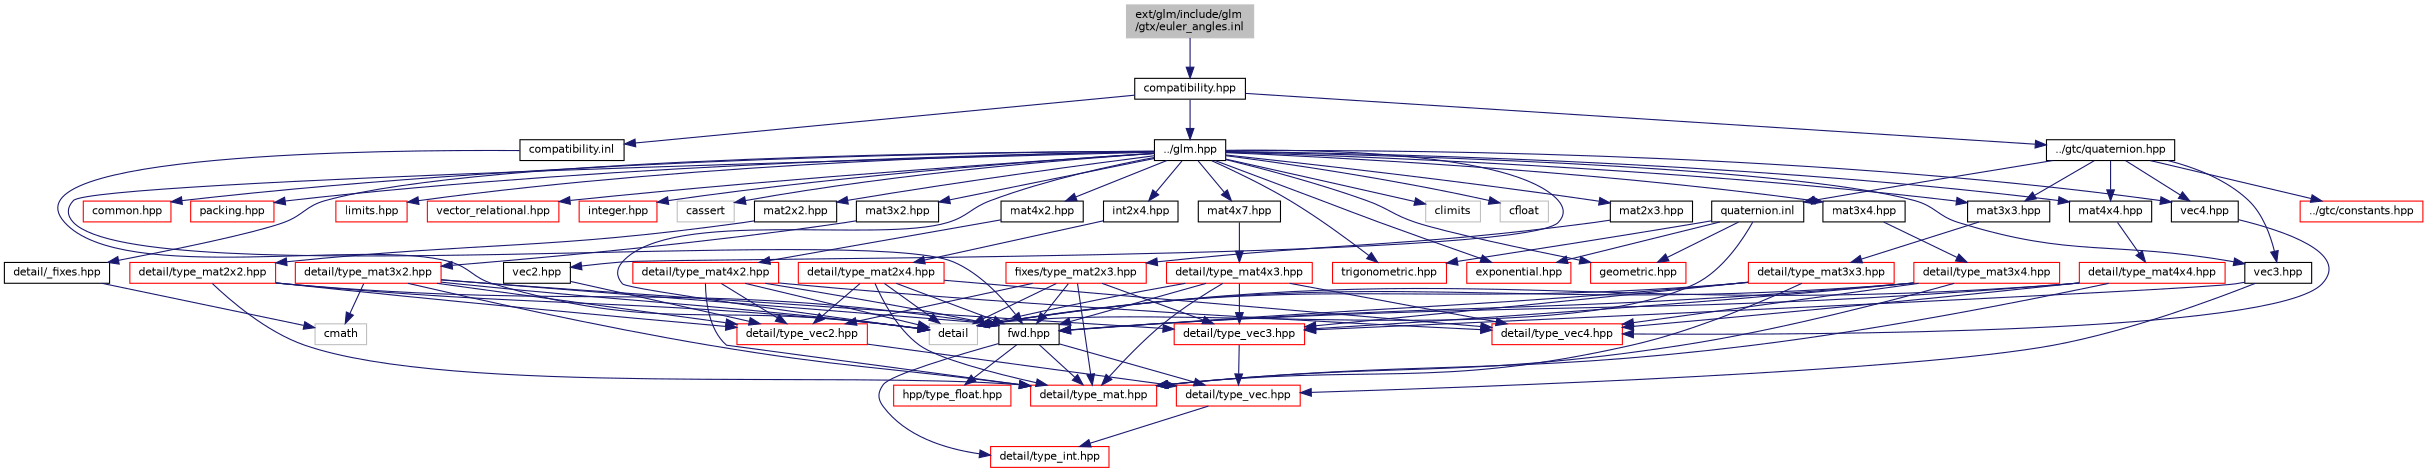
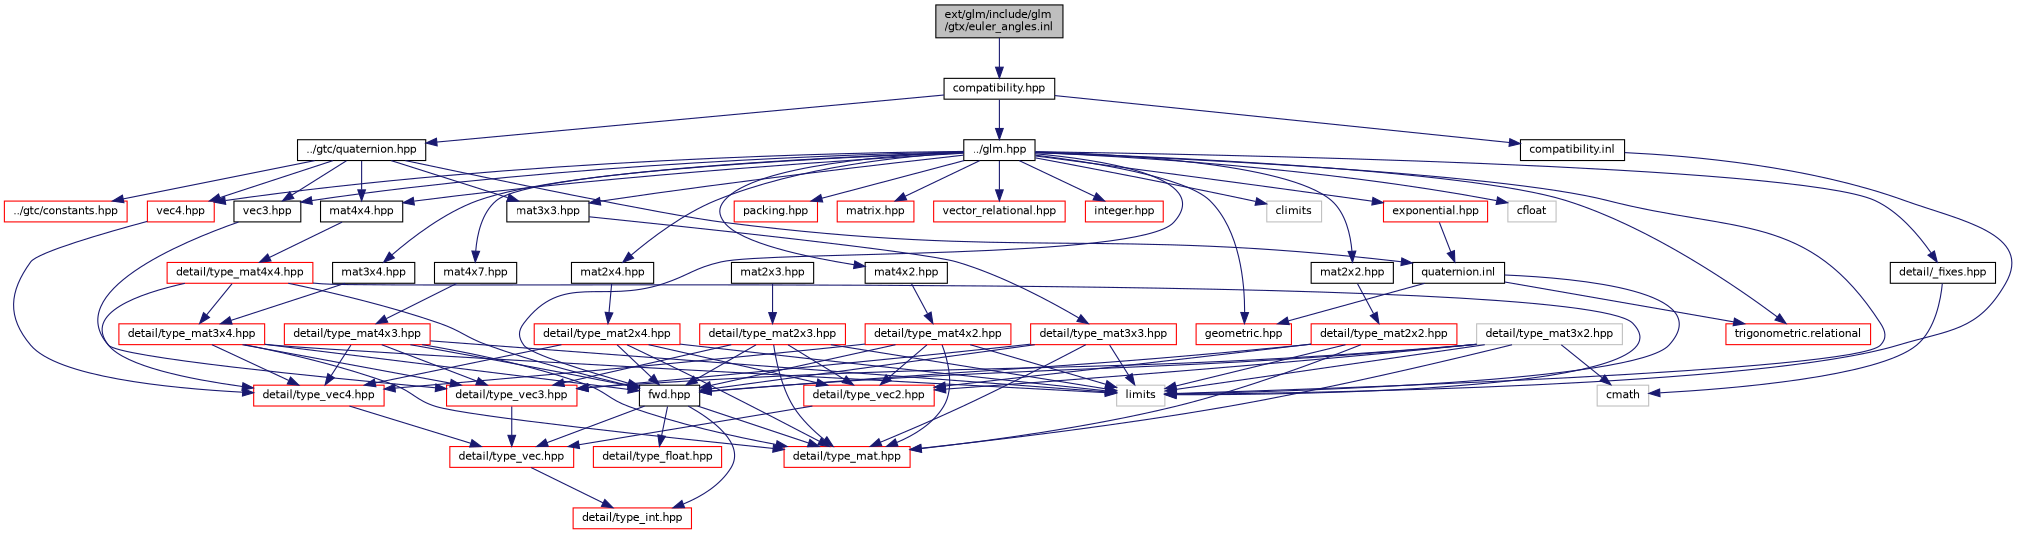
  digraph {
    node [color=red fillcolor=white fontname=Helvetica fontsize=10 shape=record style=filled]
    edge [color=midnightblue fontname=Helvetica fontsize=10 labelfontname=Helvetica labelfontsize=10 style=solid]
-   n1 [color=grey75 fillcolor=grey75 fontcolor=black height=0.2 label="ext/glm/include/glm\l/gtx/euler_angles.inl" width=0.4]
+   n1 [color=black fillcolor=grey75 fontcolor=black height=0.2 label="ext/glm/include/glm\l/gtx/euler_angles.inl" width=0.4]
    n2 [color=black height=0.2 label="compatibility.hpp" width=0.4]
    n3 [color=black height=0.2 label="../glm.hpp" width=0.4]
    n4 [color=black height=0.2 label="../gtc/quaternion.hpp" width=0.4]
    n5 [color=black height=0.2 label="compatibility.inl" width=0.4]
    n6 [color=black height=0.2 label="detail/_fixes.hpp" width=0.4]
    n7 [color=grey75 height=0.2 label=climits width=0.4]
    n8 [color=grey75 height=0.2 label=cfloat width=0.4]
-   n9 [color=grey75 height=0.2 label=detail width=0.4]
-   n10 [color=grey75 height=0.2 label=cassert width=0.4]
+   n9 [color=grey75 height=0.2 label=limits width=0.4]
    n11 [color=black height=0.2 label="fwd.hpp" width=0.4]
-   n12 [color=black height=0.2 label="vec2.hpp" width=0.4]
    n13 [color=black height=0.2 label="vec3.hpp" width=0.4]
-   n14 [color=black height=0.2 label="vec4.hpp" width=0.4]
+   n14 [height=0.2 label="vec4.hpp" width=0.4]
    n15 [color=black height=0.2 label="mat2x2.hpp" width=0.4]
    n16 [color=black height=0.2 label="mat2x3.hpp" width=0.4]
-   n17 [color=black height=0.2 label="int2x4.hpp" width=0.4]
-   n18 [color=black height=0.2 label="mat3x2.hpp" width=0.4]
+   n17 [color=black height=0.2 label="mat2x4.hpp" width=0.4]
    n19 [color=black height=0.2 label="mat3x3.hpp" width=0.4]
    n20 [color=black height=0.2 label="mat3x4.hpp" width=0.4]
    n21 [color=black height=0.2 label="mat4x2.hpp" width=0.4]
    n22 [color=black height=0.2 label="mat4x7.hpp" width=0.4]
    n23 [color=black height=0.2 label="mat4x4.hpp" width=0.4]
-   n24 [height=0.2 label="trigonometric.hpp" width=0.4]
+   n24 [height=0.2 label="trigonometric.relational" width=0.4]
    n25 [height=0.2 label="exponential.hpp" width=0.4]
-   n26 [height=0.2 label="common.hpp" width=0.4]
    n27 [height=0.2 label="packing.hpp" width=0.4]
    n28 [height=0.2 label="geometric.hpp" width=0.4]
-   n29 [height=0.2 label="limits.hpp" width=0.4]
+   n29 [height=0.2 label="matrix.hpp" width=0.4]
    n30 [height=0.2 label="vector_relational.hpp" width=0.4]
    n31 [height=0.2 label="integer.hpp" width=0.4]
    n32 [height=0.2 label="../gtc/constants.hpp" width=0.4]
    n33 [color=black height=0.2 label="quaternion.inl" width=0.4]
    n34 [color=grey75 height=0.2 label=cmath width=0.4]
    n35 [height=0.2 label="detail/type_int.hpp" width=0.4]
-   n36 [height=0.2 label="hpp/type_float.hpp" width=0.4]
+   n36 [height=0.2 label="detail/type_float.hpp" width=0.4]
    n37 [height=0.2 label="detail/type_vec.hpp" width=0.4]
    n38 [height=0.2 label="detail/type_mat.hpp" width=0.4]
    n39 [height=0.2 label="detail/type_vec2.hpp" width=0.4]
    n40 [height=0.2 label="detail/type_vec3.hpp" width=0.4]
    n41 [height=0.2 label="detail/type_vec4.hpp" width=0.4]
    n42 [height=0.2 label="detail/type_mat2x2.hpp" width=0.4]
-   n43 [height=0.2 label="fixes/type_mat2x3.hpp" width=0.4]
+   n43 [height=0.2 label="detail/type_mat2x3.hpp" width=0.4]
    n44 [height=0.2 label="detail/type_mat2x4.hpp" width=0.4]
-   n45 [height=0.2 label="detail/type_mat3x2.hpp" width=0.4]
+   n45 [color=grey75 height=0.2 label="detail/type_mat3x2.hpp" width=0.4]
    n46 [height=0.2 label="detail/type_mat3x3.hpp" width=0.4]
    n47 [height=0.2 label="detail/type_mat3x4.hpp" width=0.4]
    n48 [height=0.2 label="detail/type_mat4x2.hpp" width=0.4]
    n49 [height=0.2 label="detail/type_mat4x3.hpp" width=0.4]
    n50 [height=0.2 label="detail/type_mat4x4.hpp" width=0.4]
    n1 -> n2
    n2 -> n3
    n2 -> n4
    n2 -> n5
    n3 -> n6
    n3 -> n7
    n3 -> n8
    n3 -> n9
-   n3 -> n10
    n3 -> n11
-   n3 -> n12
    n3 -> n13
    n3 -> n14
    n3 -> n15
-   n3 -> n16
    n3 -> n17
-   n3 -> n18
    n3 -> n19
    n3 -> n20
    n3 -> n21
    n3 -> n22
    n3 -> n23
    n3 -> n24
    n3 -> n25
-   n3 -> n26
    n3 -> n27
    n3 -> n28
    n3 -> n29
    n3 -> n30
    n3 -> n31
    n4 -> n13
    n4 -> n14
    n4 -> n19
    n4 -> n23
    n4 -> n32
    n4 -> n33
    n5 -> n9
    n6 -> n34
    n11 -> n35
    n11 -> n36
    n11 -> n37
    n11 -> n38
-   n12 -> n39
    n13 -> n40
    n14 -> n41
    n15 -> n42
    n16 -> n43
    n17 -> n44
-   n18 -> n45
    n19 -> n46
    n20 -> n47
    n21 -> n48
    n22 -> n49
    n23 -> n50
    n33 -> n9
    n33 -> n24
-   n33 -> n25
+   n25 -> n33
    n33 -> n28
    n37 -> n35
    n39 -> n37
    n40 -> n37
-   n13 -> n37
+   n41 -> n37
    n42 -> n9
    n42 -> n11
    n42 -> n38
    n42 -> n39
    n43 -> n9
    n43 -> n11
    n43 -> n38
    n43 -> n39
    n43 -> n40
    n44 -> n9
    n44 -> n11
    n44 -> n38
    n44 -> n39
    n44 -> n41
    n45 -> n9
    n45 -> n11
    n45 -> n34
    n45 -> n38
    n45 -> n39
    n45 -> n40
    n46 -> n9
    n46 -> n11
    n46 -> n38
    n46 -> n40
    n47 -> n9
    n47 -> n11
    n47 -> n38
    n47 -> n40
    n47 -> n41
    n48 -> n9
    n48 -> n11
    n48 -> n38
    n48 -> n39
    n48 -> n41
    n49 -> n9
    n49 -> n11
    n49 -> n38
    n49 -> n40
    n49 -> n41
    n50 -> n9
    n50 -> n11
-   n50 -> n38
+   n50 -> n47
    n50 -> n41
  }
